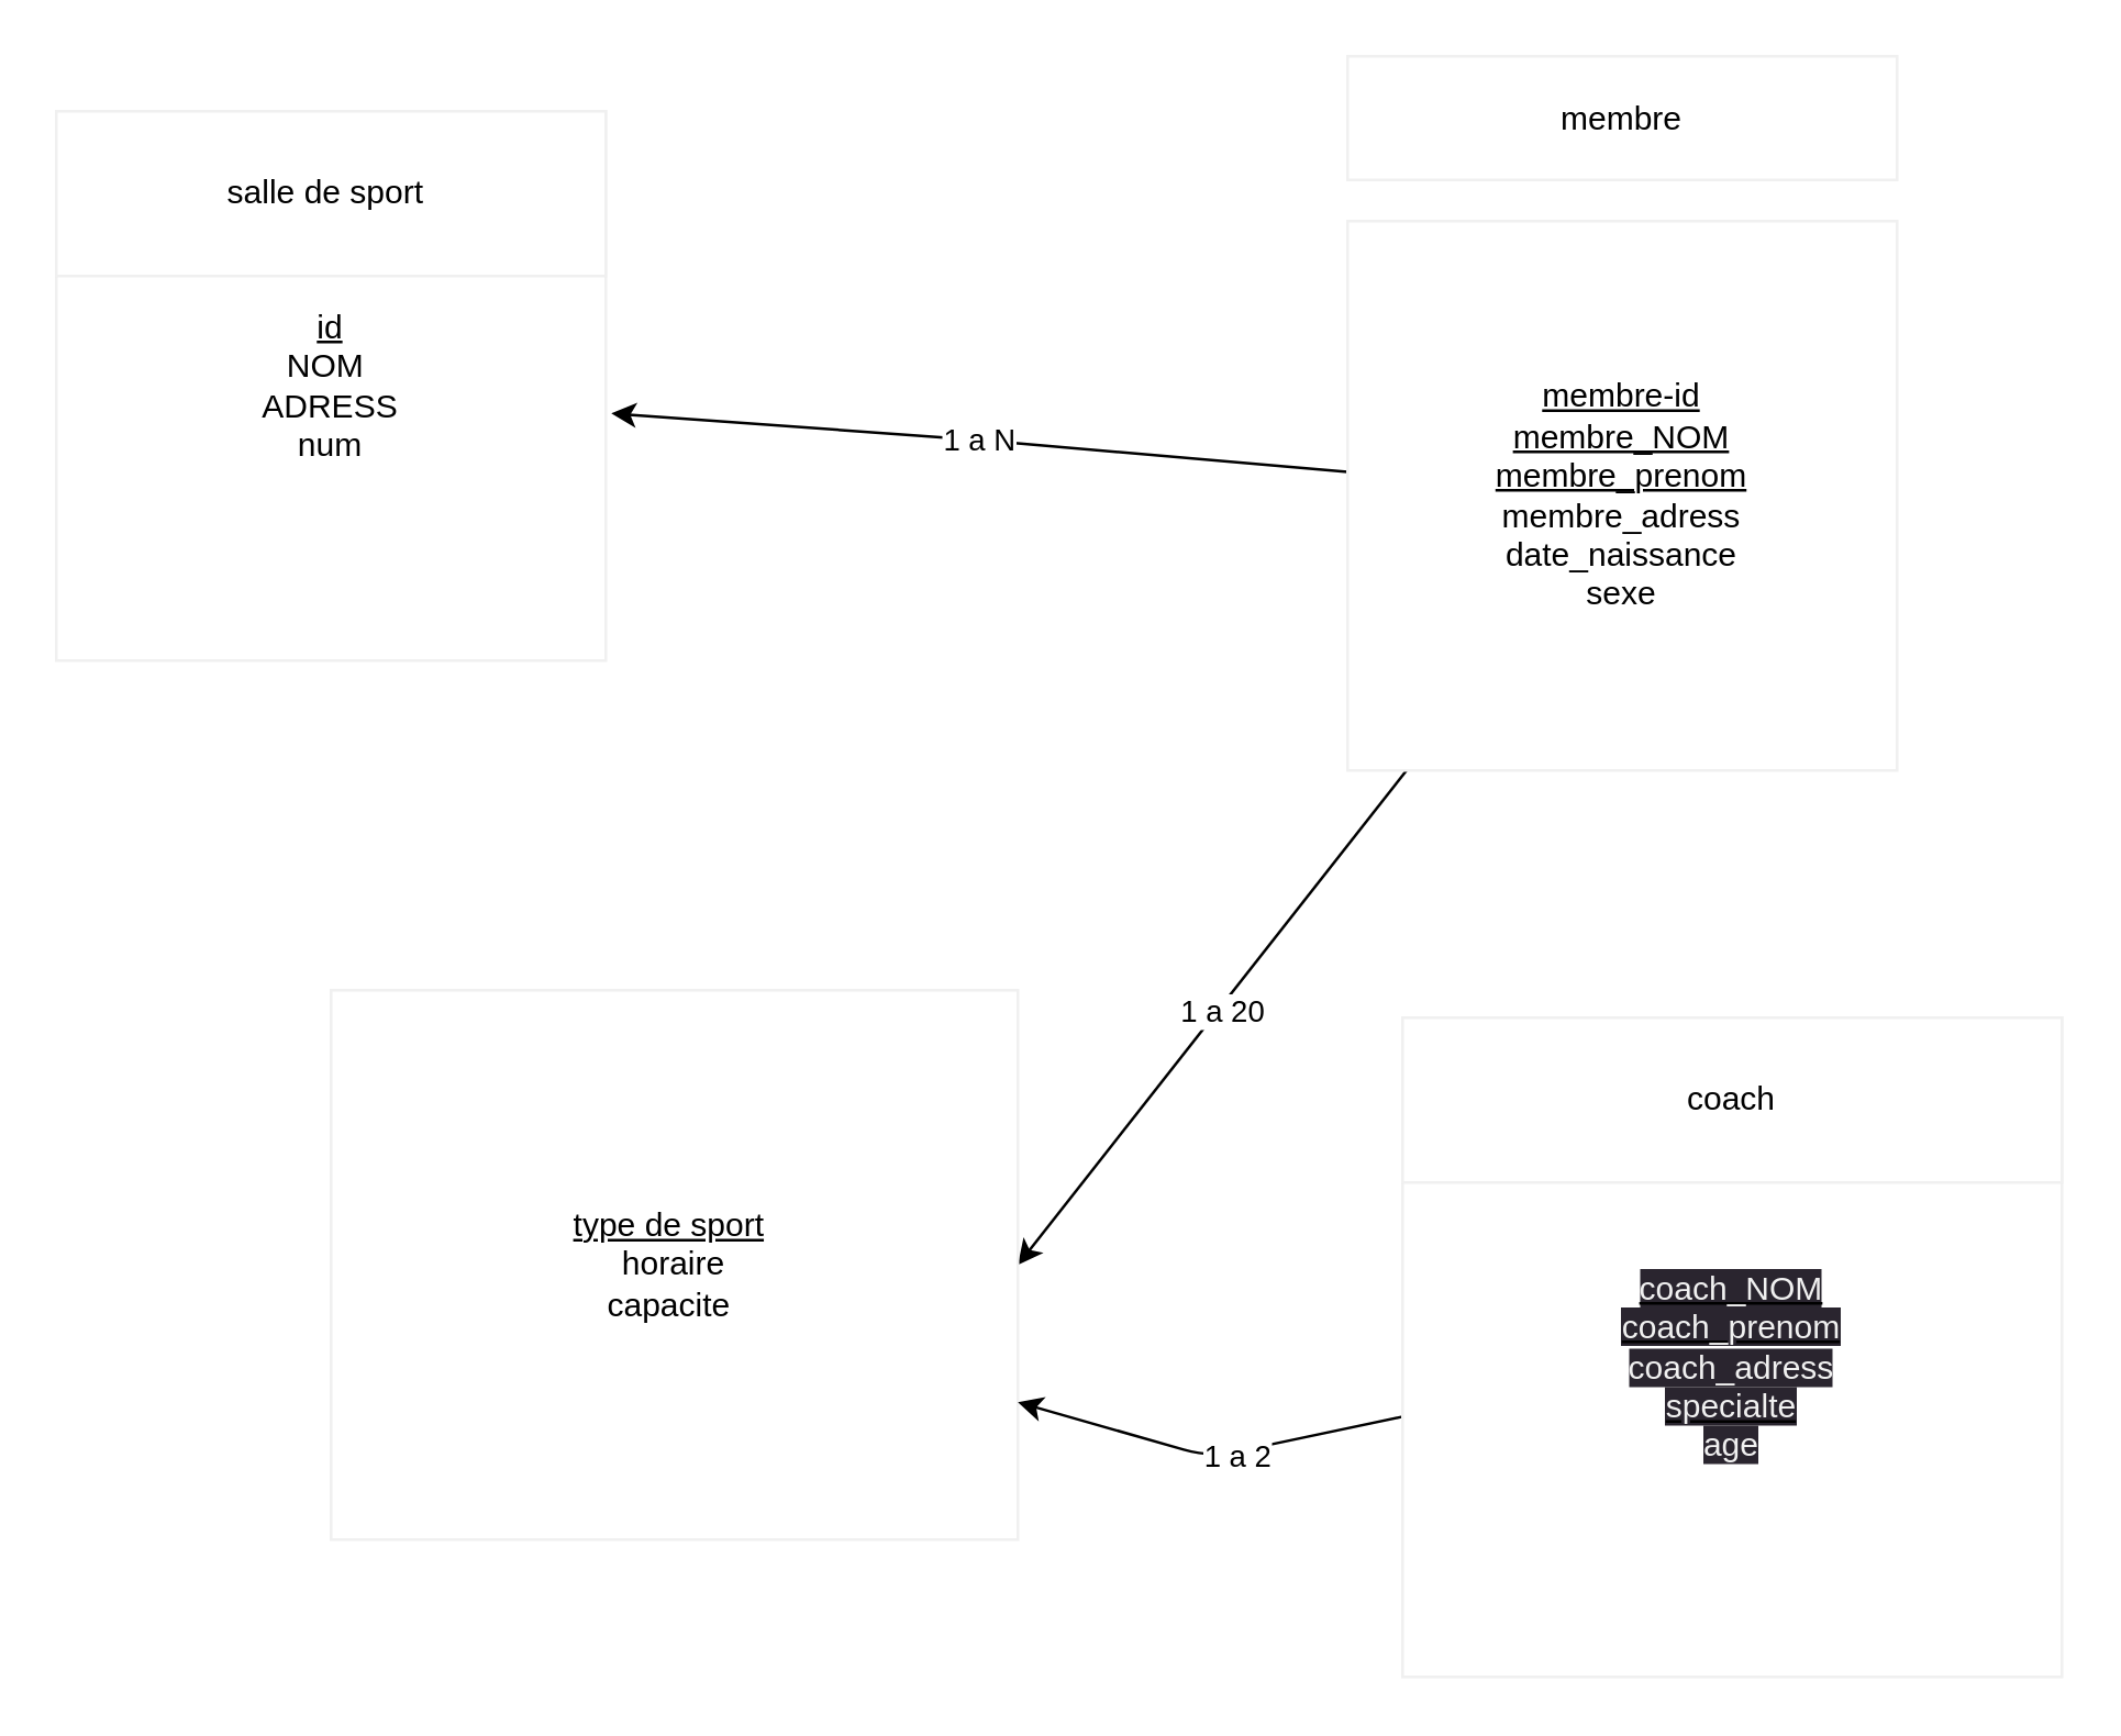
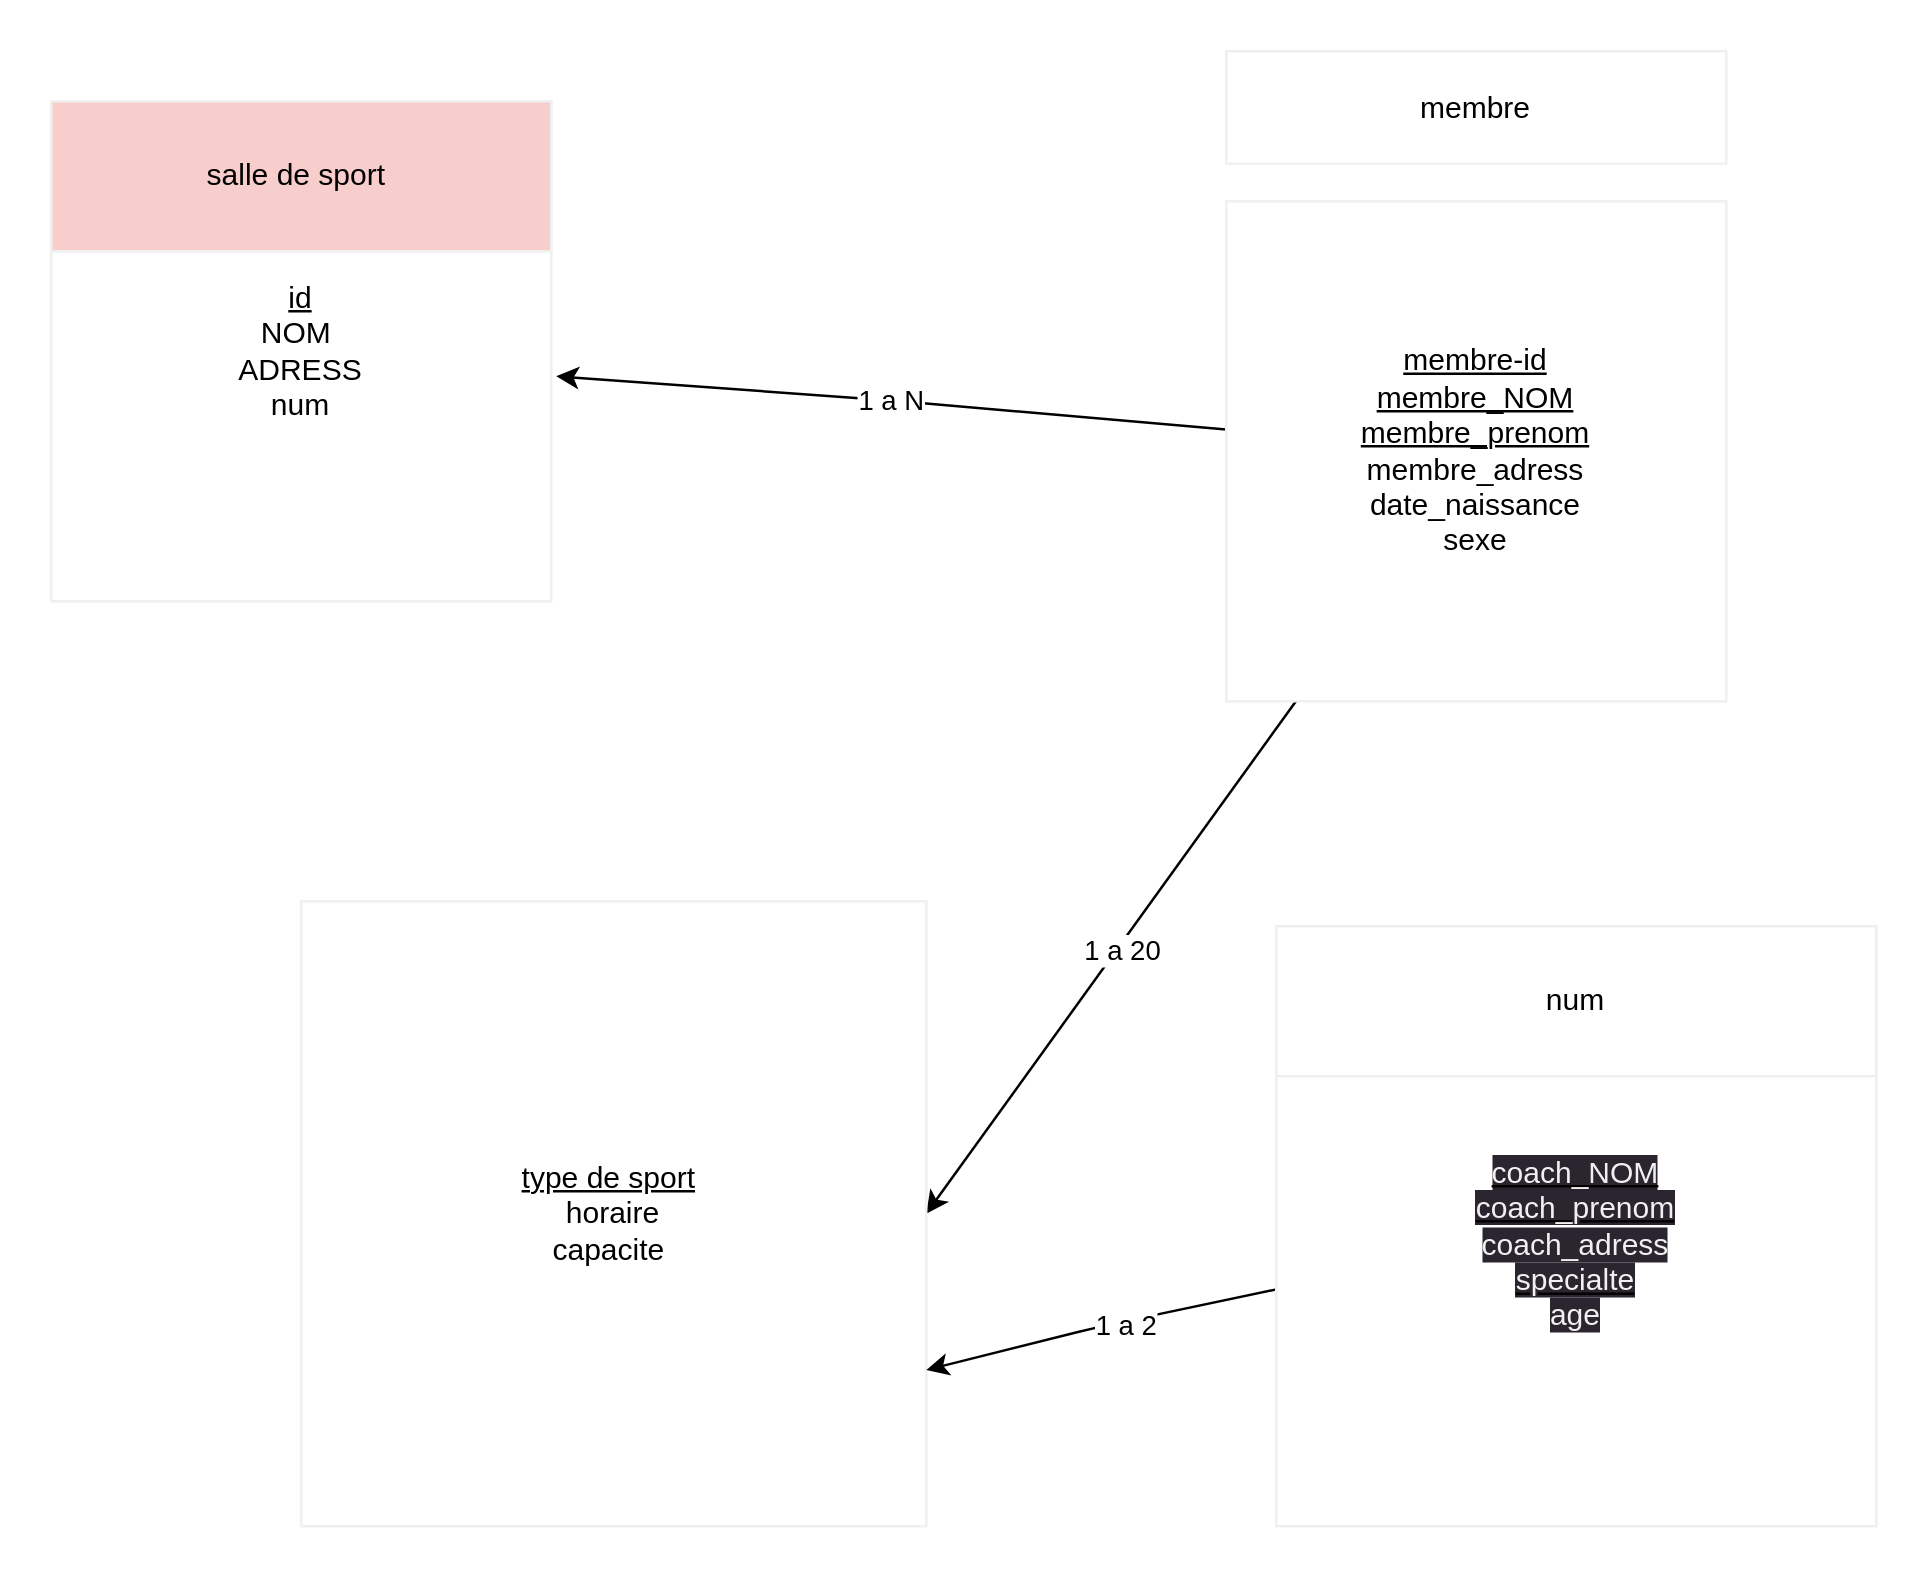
  <mxCell id="0" />
  <mxCell id="1" parent="0" />
  <mxCell id="2" value="&lt;u&gt;id&lt;br&gt;&lt;/u&gt;NOM&amp;nbsp;&lt;br&gt;ADRESS&lt;br&gt;num" style="whiteSpace=wrap;html=1;aspect=fixed;strokeColor=#F0F0F0;" vertex="1" parent="1"><mxGeometry x="20" y="40" width="200" height="200" as="geometry" /></mxCell>
- <mxCell id="3" value="salle de sport&amp;nbsp;" style="rounded=0;whiteSpace=wrap;html=1;strokeColor=#F0F0F0;" vertex="1" parent="1"><mxGeometry x="20" y="40" width="200" height="60" as="geometry" /></mxCell>
+ <mxCell id="3" value="salle de sport&amp;nbsp;" style="rounded=0;whiteSpace=wrap;html=1;strokeColor=#F0F0F0;fillColor=#f8cecc;" vertex="1" parent="1"><mxGeometry x="20" y="40" width="200" height="60" as="geometry" /></mxCell>
  <mxCell id="4" value="1 a 20&amp;nbsp;" style="edgeStyle=none;html=1;entryX=1;entryY=0.5;entryDx=0;entryDy=0;" edge="1" parent="1" source="6" target="8"><mxGeometry x="-0.041" y="3" relative="1" as="geometry"><mxPoint as="offset" /></mxGeometry></mxCell>
  <mxCell id="5" value="1 a N" style="edgeStyle=none;html=1;entryX=1.01;entryY=0.55;entryDx=0;entryDy=0;entryPerimeter=0;" edge="1" parent="1" source="6" target="2"><mxGeometry relative="1" as="geometry"><Array as="points"><mxPoint x="360" y="160" /></Array></mxGeometry></mxCell>
  <mxCell id="6" value="&lt;u&gt;membre-id&lt;/u&gt;&lt;br&gt;&lt;u&gt;membre_NOM&lt;/u&gt;&lt;br&gt;&lt;u&gt;membre_prenom&lt;/u&gt;&lt;br&gt;membre_adress&lt;br&gt;date_naissance&lt;br&gt;sexe" style="whiteSpace=wrap;html=1;aspect=fixed;strokeColor=#F0F0F0;" vertex="1" parent="1"><mxGeometry x="490" y="80" width="200" height="200" as="geometry" /></mxCell>
  <mxCell id="7" value="membre" style="rounded=0;whiteSpace=wrap;html=1;strokeColor=#F0F0F0;" vertex="1" parent="1"><mxGeometry x="490" y="20" width="200" height="45" as="geometry" /></mxCell>
- <mxCell id="8" value="&lt;u&gt;type de sport&lt;/u&gt;&amp;nbsp;&lt;br&gt;horaire&lt;br&gt;capacite&amp;nbsp;" style="whiteSpace=wrap;html=1;aspect=fixed;strokeColor=#F0F0F0;" vertex="1" parent="1"><mxGeometry x="120" y="360" width="250" height="200" as="geometry" /></mxCell>
+ <mxCell id="8" value="&lt;u&gt;type de sport&lt;/u&gt;&amp;nbsp;&lt;br&gt;horaire&lt;br&gt;capacite&amp;nbsp;" style="whiteSpace=wrap;html=1;aspect=fixed;strokeColor=#F0F0F0;" vertex="1" parent="1"><mxGeometry x="120" y="360" width="250" height="250" as="geometry" /></mxCell>
  <mxCell id="9" value="1 a 2" style="edgeStyle=none;html=1;entryX=1;entryY=0.75;entryDx=0;entryDy=0;" edge="1" parent="1" source="10" target="8"><mxGeometry x="-0.135" y="2" relative="1" as="geometry"><Array as="points"><mxPoint x="440" y="530" /></Array><mxPoint as="offset" /></mxGeometry></mxCell>
  <mxCell id="10" value="&lt;u&gt;&lt;br&gt;&lt;span style=&quot;color: rgb(240, 240, 240); font-family: Helvetica; font-size: 12px; font-style: normal; font-variant-ligatures: normal; font-variant-caps: normal; font-weight: 400; letter-spacing: normal; orphans: 2; text-align: center; text-indent: 0px; text-transform: none; widows: 2; word-spacing: 0px; -webkit-text-stroke-width: 0px; background-color: rgb(42, 37, 47); text-decoration-thickness: initial; text-decoration-style: initial; text-decoration-color: initial; float: none; display: inline !important;&quot;&gt;coach_NOM&lt;/span&gt;&lt;br style=&quot;border-color: rgb(0, 0, 0); color: rgb(240, 240, 240); font-family: Helvetica; font-size: 12px; font-style: normal; font-variant-ligatures: normal; font-variant-caps: normal; font-weight: 400; letter-spacing: normal; orphans: 2; text-align: center; text-indent: 0px; text-transform: none; widows: 2; word-spacing: 0px; -webkit-text-stroke-width: 0px; background-color: rgb(42, 37, 47); text-decoration-thickness: initial; text-decoration-style: initial; text-decoration-color: initial;&quot;&gt;&lt;span style=&quot;color: rgb(240, 240, 240); font-family: Helvetica; font-size: 12px; font-style: normal; font-variant-ligatures: normal; font-variant-caps: normal; font-weight: 400; letter-spacing: normal; orphans: 2; text-align: center; text-indent: 0px; text-transform: none; widows: 2; word-spacing: 0px; -webkit-text-stroke-width: 0px; background-color: rgb(42, 37, 47); text-decoration-thickness: initial; text-decoration-style: initial; text-decoration-color: initial; float: none; display: inline !important;&quot;&gt;coach_prenom&lt;/span&gt;&lt;/u&gt;&lt;br style=&quot;border-color: rgb(0, 0, 0); color: rgb(240, 240, 240); font-family: Helvetica; font-size: 12px; font-style: normal; font-variant-ligatures: normal; font-variant-caps: normal; font-weight: 400; letter-spacing: normal; orphans: 2; text-align: center; text-indent: 0px; text-transform: none; widows: 2; word-spacing: 0px; -webkit-text-stroke-width: 0px; background-color: rgb(42, 37, 47); text-decoration-thickness: initial; text-decoration-style: initial; text-decoration-color: initial;&quot;&gt;&lt;span style=&quot;color: rgb(240, 240, 240); font-family: Helvetica; font-size: 12px; font-style: normal; font-variant-ligatures: normal; font-variant-caps: normal; font-weight: 400; letter-spacing: normal; orphans: 2; text-align: center; text-indent: 0px; text-transform: none; widows: 2; word-spacing: 0px; -webkit-text-stroke-width: 0px; background-color: rgb(42, 37, 47); text-decoration-thickness: initial; text-decoration-style: initial; text-decoration-color: initial; float: none; display: inline !important;&quot;&gt;coach_adress&lt;/span&gt;&lt;br style=&quot;border-color: rgb(0, 0, 0); color: rgb(240, 240, 240); font-family: Helvetica; font-size: 12px; font-style: normal; font-variant-ligatures: normal; font-variant-caps: normal; font-weight: 400; letter-spacing: normal; orphans: 2; text-align: center; text-indent: 0px; text-transform: none; widows: 2; word-spacing: 0px; -webkit-text-stroke-width: 0px; background-color: rgb(42, 37, 47); text-decoration-thickness: initial; text-decoration-style: initial; text-decoration-color: initial;&quot;&gt;&lt;u&gt;&lt;span style=&quot;color: rgb(240, 240, 240); font-family: Helvetica; font-size: 12px; font-style: normal; font-variant-ligatures: normal; font-variant-caps: normal; font-weight: 400; letter-spacing: normal; orphans: 2; text-align: center; text-indent: 0px; text-transform: none; widows: 2; word-spacing: 0px; -webkit-text-stroke-width: 0px; background-color: rgb(42, 37, 47); text-decoration-thickness: initial; text-decoration-style: initial; text-decoration-color: initial; float: none; display: inline !important;&quot;&gt;specialte&lt;/span&gt;&lt;br style=&quot;border-color: rgb(0, 0, 0); color: rgb(240, 240, 240); font-family: Helvetica; font-size: 12px; font-style: normal; font-variant-ligatures: normal; font-variant-caps: normal; font-weight: 400; letter-spacing: normal; orphans: 2; text-align: center; text-indent: 0px; text-transform: none; widows: 2; word-spacing: 0px; -webkit-text-stroke-width: 0px; background-color: rgb(42, 37, 47); text-decoration-thickness: initial; text-decoration-style: initial; text-decoration-color: initial;&quot;&gt;&lt;/u&gt;&lt;span style=&quot;color: rgb(240, 240, 240); font-family: Helvetica; font-size: 12px; font-style: normal; font-variant-ligatures: normal; font-variant-caps: normal; font-weight: 400; letter-spacing: normal; orphans: 2; text-align: center; text-indent: 0px; text-transform: none; widows: 2; word-spacing: 0px; -webkit-text-stroke-width: 0px; background-color: rgb(42, 37, 47); text-decoration-thickness: initial; text-decoration-style: initial; text-decoration-color: initial; float: none; display: inline !important;&quot;&gt;age&lt;/span&gt;" style="whiteSpace=wrap;html=1;aspect=fixed;strokeColor=#F0F0F0;" vertex="1" parent="1"><mxGeometry x="510" y="370" width="240" height="240" as="geometry" /></mxCell>
- <mxCell id="11" value="coach" style="rounded=0;whiteSpace=wrap;html=1;strokeColor=#F0F0F0;" vertex="1" parent="1"><mxGeometry x="510" y="370" width="240" height="60" as="geometry" /></mxCell>
+ <mxCell id="11" value="num" style="rounded=0;whiteSpace=wrap;html=1;strokeColor=#F0F0F0;" vertex="1" parent="1"><mxGeometry x="510" y="370" width="240" height="60" as="geometry" /></mxCell>
